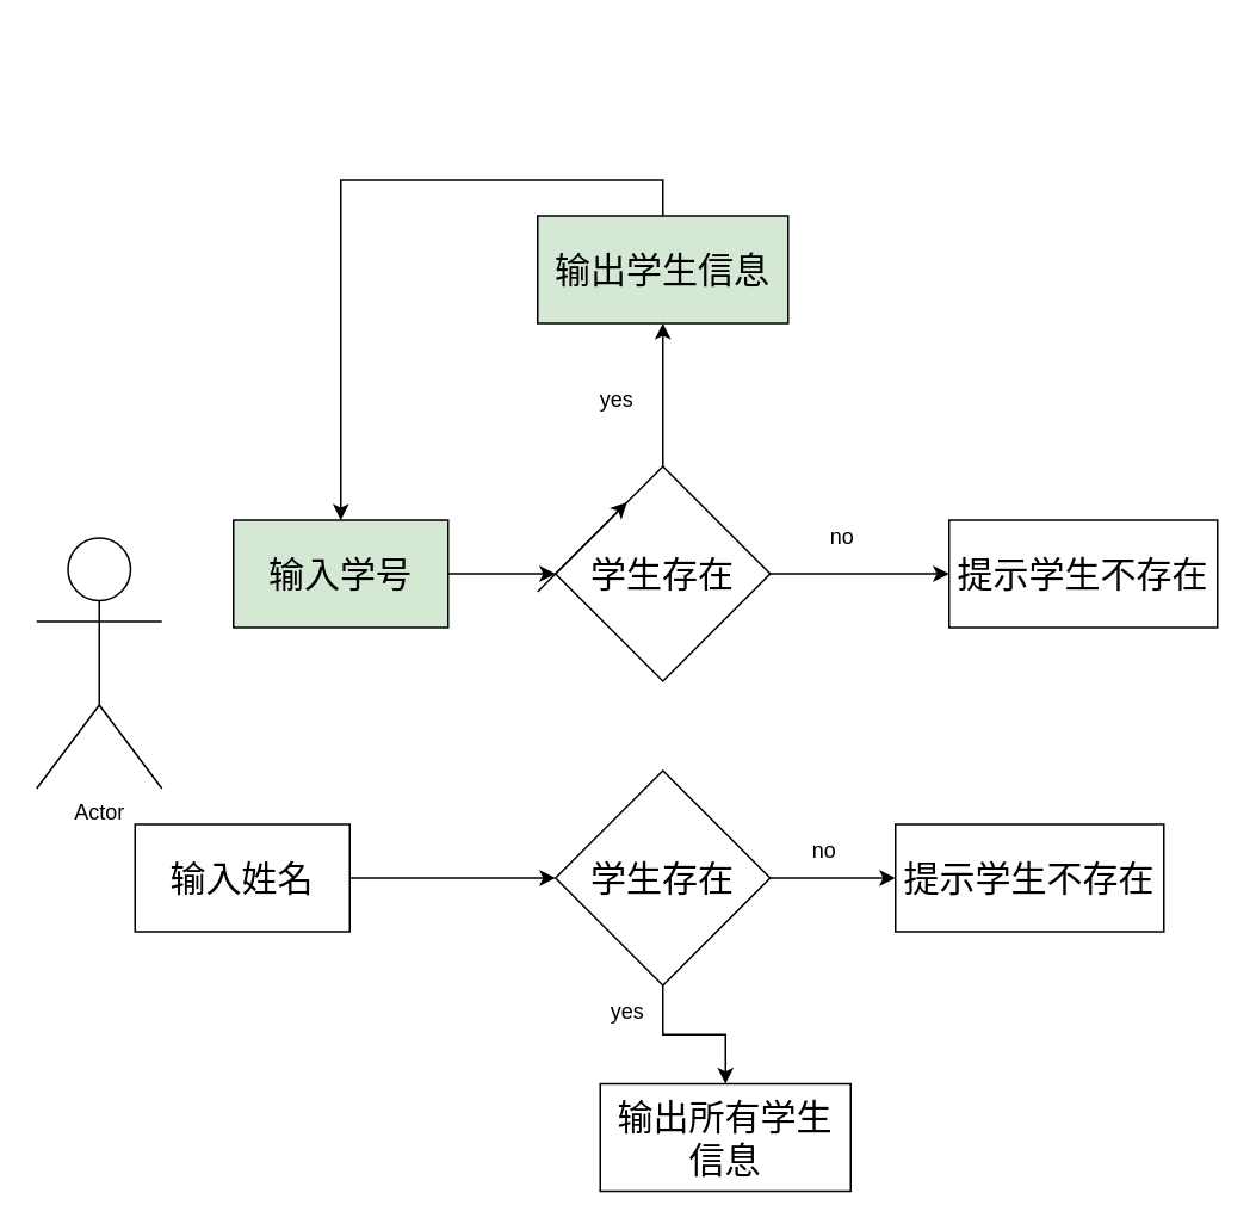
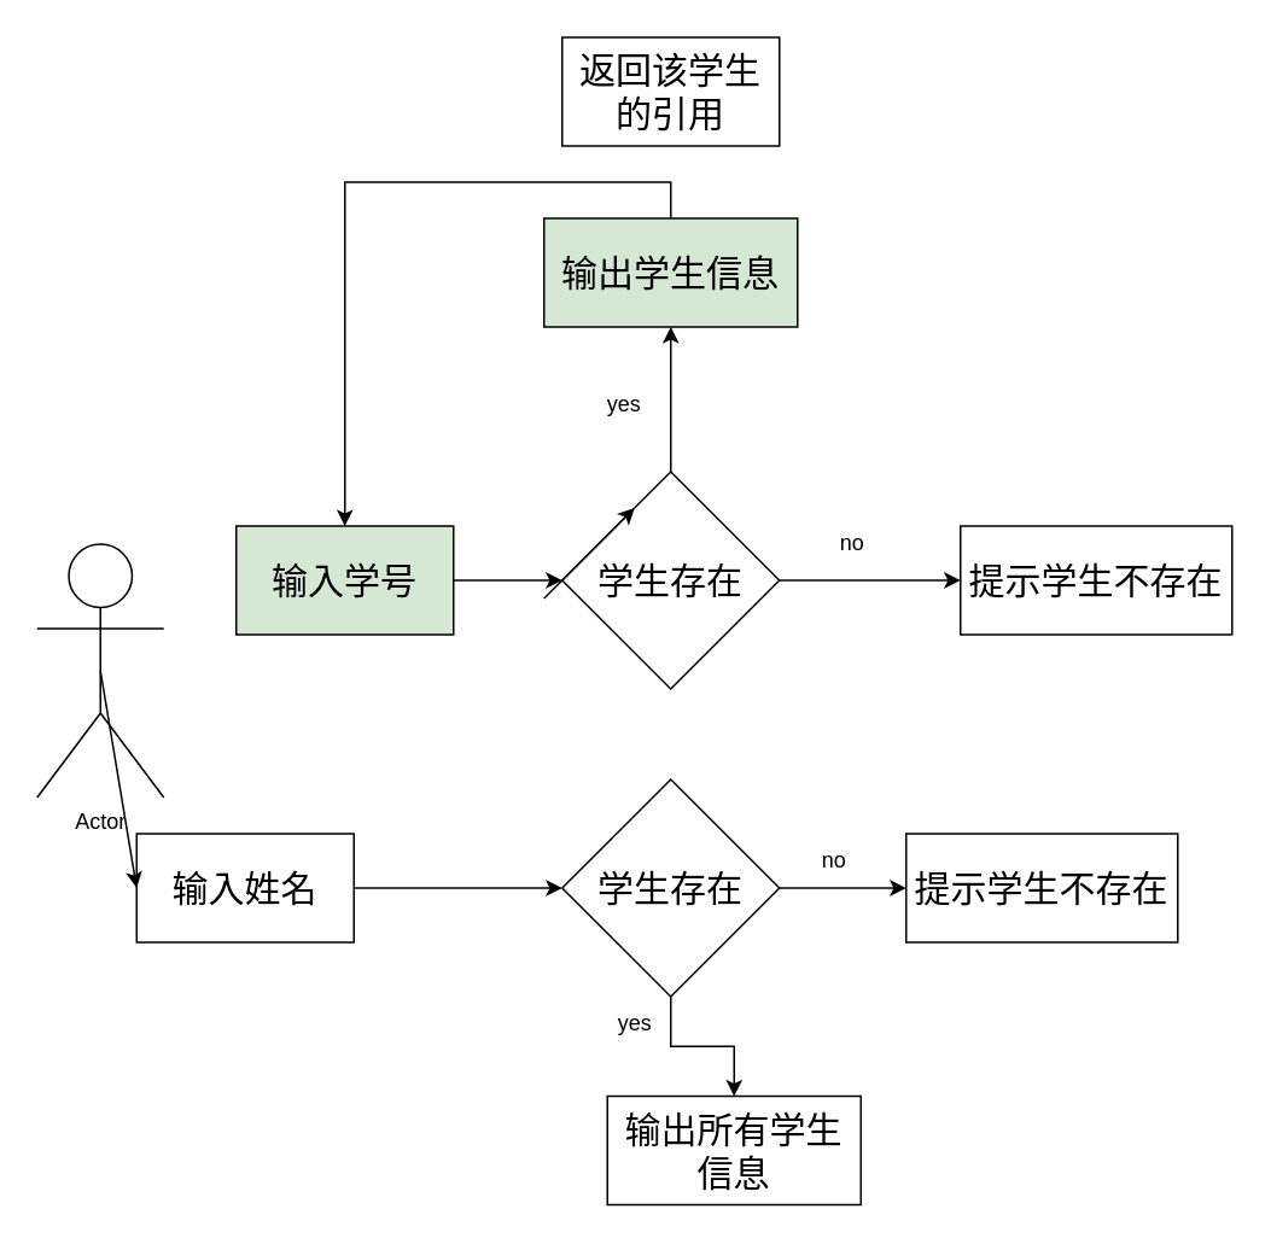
  <mxCell id="0" />
  <mxCell id="1" parent="0" />
  <mxCell id="2" value="Actor" style="shape=umlActor;verticalLabelPosition=bottom;verticalAlign=top;html=1;outlineConnect=0;" parent="1" vertex="1"><mxGeometry x="20" y="300" width="70" height="140" as="geometry" /></mxCell>
  <mxCell id="3" value="&lt;font style=&quot;font-size: 20px;&quot;&gt;输入学号&lt;/font&gt;" style="rounded=0;whiteSpace=wrap;html=1;fillColor=#d5e8d4;" parent="1" vertex="1"><mxGeometry x="130" y="290" width="120" height="60" as="geometry" /></mxCell>
  <mxCell id="4" value="&lt;font style=&quot;font-size: 20px;&quot;&gt;输入姓名&lt;/font&gt;" style="rounded=0;whiteSpace=wrap;html=1;" parent="1" vertex="1"><mxGeometry x="75" y="460" width="120" height="60" as="geometry" /></mxCell>
+ <mxCell id="5" value="" style="endArrow=classic;html=1;rounded=0;exitX=0.5;exitY=0.5;exitDx=0;exitDy=0;exitPerimeter=0;entryX=0;entryY=0.5;entryDx=0;entryDy=0;" parent="1" source="2" target="4" edge="1"><mxGeometry width="50" height="50" relative="1" as="geometry"><mxPoint x="300" y="430" as="sourcePoint" /><mxPoint x="350" y="380" as="targetPoint" /></mxGeometry></mxCell>
  <mxCell id="6" value="" style="endArrow=classic;html=1;rounded=0;exitX=1;exitY=0.5;exitDx=0;exitDy=0;entryX=0;entryY=0.5;entryDx=0;entryDy=0;" parent="1" source="3" target="10" edge="1"><mxGeometry width="50" height="50" relative="1" as="geometry"><mxPoint x="470" y="430" as="sourcePoint" /><mxPoint x="280" y="250" as="targetPoint" /></mxGeometry></mxCell>
  <mxCell id="7" value="" style="endArrow=classic;html=1;rounded=0;entryX=0.5;entryY=1;entryDx=0;entryDy=0;exitX=0.5;exitY=0;exitDx=0;exitDy=0;" parent="1" source="10" target="9" edge="1"><mxGeometry width="50" height="50" relative="1" as="geometry"><mxPoint x="420" y="250" as="sourcePoint" /><mxPoint x="571" y="290" as="targetPoint" /></mxGeometry></mxCell>
  <mxCell id="8" style="edgeStyle=orthogonalEdgeStyle;rounded=0;orthogonalLoop=1;jettySize=auto;html=1;exitX=0.5;exitY=0;exitDx=0;exitDy=0;" edge="1" parent="1" source="9" target="3"><mxGeometry relative="1" as="geometry"><mxPoint x="370" y="60" as="targetPoint" /></mxGeometry></mxCell>
  <mxCell id="9" value="&lt;span style=&quot;font-size: 20px;&quot;&gt;输出学生信息&lt;/span&gt;" style="rounded=0;whiteSpace=wrap;html=1;fillColor=#d5e8d4;" parent="1" vertex="1"><mxGeometry x="300" y="120" width="140" height="60" as="geometry" /></mxCell>
  <mxCell id="10" value="&lt;font style=&quot;font-size: 20px;&quot;&gt;学生存在&lt;/font&gt;" style="rhombus;whiteSpace=wrap;html=1;" parent="1" vertex="1"><mxGeometry x="310" y="260" width="120" height="120" as="geometry" /></mxCell>
  <mxCell id="11" value="yes&lt;div&gt;&lt;br&gt;&lt;/div&gt;" style="text;html=1;align=center;verticalAlign=middle;resizable=0;points=[];autosize=1;strokeColor=none;fillColor=none;" parent="1" vertex="1"><mxGeometry x="324" y="210" width="40" height="40" as="geometry" /></mxCell>
  <mxCell id="12" value="" style="endArrow=classic;html=1;rounded=0;entryX=0;entryY=0.5;entryDx=0;entryDy=0;exitX=1;exitY=0.5;exitDx=0;exitDy=0;" parent="1" source="10" target="13" edge="1"><mxGeometry width="50" height="50" relative="1" as="geometry"><mxPoint x="510" y="630" as="sourcePoint" /><mxPoint x="551" y="650" as="targetPoint" /></mxGeometry></mxCell>
  <mxCell id="13" value="&lt;span style=&quot;font-size: 20px;&quot;&gt;提示学生不存在&lt;/span&gt;" style="rounded=0;whiteSpace=wrap;html=1;" parent="1" vertex="1"><mxGeometry x="530" y="290" width="150" height="60" as="geometry" /></mxCell>
  <mxCell id="14" value="no" style="text;html=1;align=center;verticalAlign=middle;resizable=0;points=[];autosize=1;strokeColor=none;fillColor=none;" parent="1" vertex="1"><mxGeometry x="450" y="285" width="40" height="30" as="geometry" /></mxCell>
  <mxCell id="15" style="edgeStyle=orthogonalEdgeStyle;rounded=0;orthogonalLoop=1;jettySize=auto;html=1;exitX=0.5;exitY=1;exitDx=0;exitDy=0;entryX=0.5;entryY=0;entryDx=0;entryDy=0;" parent="1" source="17" target="19" edge="1"><mxGeometry relative="1" as="geometry" /></mxCell>
  <mxCell id="16" style="edgeStyle=orthogonalEdgeStyle;rounded=0;orthogonalLoop=1;jettySize=auto;html=1;exitX=1;exitY=0.5;exitDx=0;exitDy=0;" parent="1" source="17" target="21" edge="1"><mxGeometry relative="1" as="geometry" /></mxCell>
  <mxCell id="17" value="&lt;font style=&quot;font-size: 20px;&quot;&gt;学生存在&lt;/font&gt;" style="rhombus;whiteSpace=wrap;html=1;" parent="1" vertex="1"><mxGeometry x="310" y="430" width="120" height="120" as="geometry" /></mxCell>
  <mxCell id="18" value="" style="endArrow=classic;html=1;rounded=0;exitX=1;exitY=0.5;exitDx=0;exitDy=0;entryX=0;entryY=0.5;entryDx=0;entryDy=0;" parent="1" source="4" target="17" edge="1"><mxGeometry width="50" height="50" relative="1" as="geometry"><mxPoint x="470" y="410" as="sourcePoint" /><mxPoint x="520" y="360" as="targetPoint" /></mxGeometry></mxCell>
  <mxCell id="19" value="&lt;span style=&quot;font-size: 20px;&quot;&gt;输出所有学生信息&lt;/span&gt;" style="rounded=0;whiteSpace=wrap;html=1;" parent="1" vertex="1"><mxGeometry x="335" y="605" width="140" height="60" as="geometry" /></mxCell>
  <mxCell id="20" value="yes" style="text;html=1;align=center;verticalAlign=middle;resizable=0;points=[];autosize=1;strokeColor=none;fillColor=none;" parent="1" vertex="1"><mxGeometry x="330" y="550" width="40" height="30" as="geometry" /></mxCell>
  <mxCell id="21" value="&lt;span style=&quot;font-size: 20px;&quot;&gt;提示学生不存在&lt;/span&gt;" style="rounded=0;whiteSpace=wrap;html=1;" parent="1" vertex="1"><mxGeometry x="500" y="460" width="150" height="60" as="geometry" /></mxCell>
  <mxCell id="22" value="no" style="text;html=1;align=center;verticalAlign=middle;resizable=0;points=[];autosize=1;strokeColor=none;fillColor=none;" parent="1" vertex="1"><mxGeometry x="440" y="460" width="40" height="30" as="geometry" /></mxCell>
  <mxCell id="23" value="" style="endArrow=classic;html=1;rounded=0;" edge="1" parent="1"><mxGeometry width="50" height="50" relative="1" as="geometry"><mxPoint x="300" y="330" as="sourcePoint" /><mxPoint x="350" y="280" as="targetPoint" /></mxGeometry></mxCell>
+ <mxCell id="24" value="&lt;font style=&quot;font-size: 20px;&quot;&gt;返回该学生的引用&lt;/font&gt;" style="rounded=0;whiteSpace=wrap;html=1;" vertex="1" parent="1"><mxGeometry x="310" y="20" width="120" height="60" as="geometry" /></mxCell>
